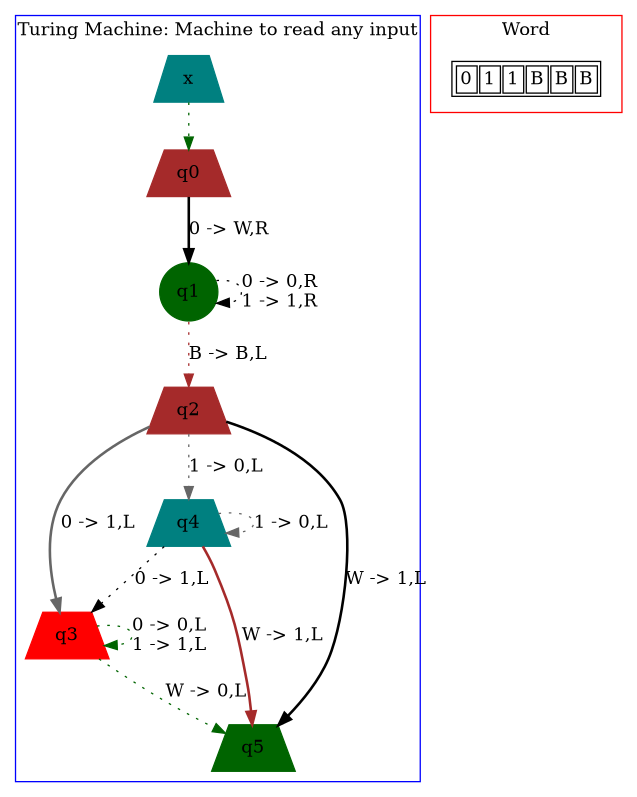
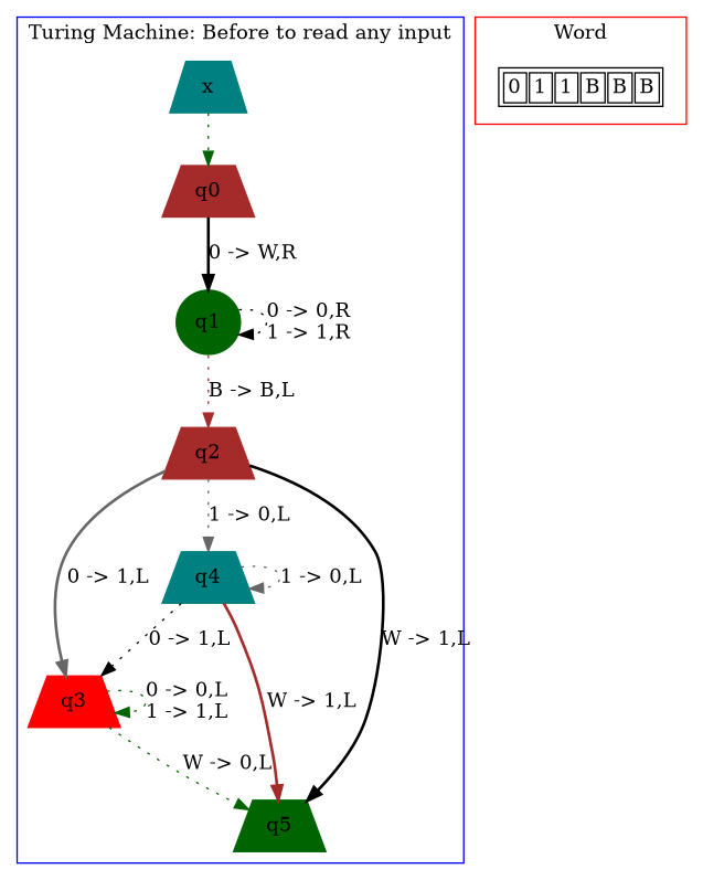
  digraph {
    node [color=brown style=filled shape=trapezium]
    edge [color=black style=dotted]
    q0
    q1 [color=darkgreen shape=circle]
    q2
    q3 [color=red]
    q4 [color=teal]
    q5 [color=darkgreen]
    x [color=teal]
    n8 [label=<<TABLE> <TR> <TD><FONT>0</FONT></TD> <TD><FONT>1</FONT></TD> <TD><FONT>1</FONT></TD> <TD><FONT>B</FONT></TD> <TD><FONT>B</FONT></TD> <TD><FONT>B</FONT></TD> </TR> </TABLE>> shape=plaintext color="" style=""]
    subgraph cluster_1 {
      color=blue
-     label="Turing Machine: Machine to read any input"
+     label="Turing Machine: Before to read any input"
      q0
      q1
      q2
      q3
      q4
      q5
      x
    }
    subgraph cluster_2 {
      color=red
      label=Word
      n8
    }
    q0 -> q1 [label="0 -> W,R" style=bold]
    q1 -> q1 [label="0 -> 0,R\n1 -> 1,R"]
    q1 -> q2 [label="B -> B,L" color=brown]
    q2 -> q3 [label="0 -> 1,L" color=gray40 style=bold]
    q2 -> q4 [label="1 -> 0,L" color=gray40]
    q2 -> q5 [label="W -> 1,L" style=bold]
    q3 -> q3 [label="0 -> 0,L\n1 -> 1,L" color=darkgreen]
    q3 -> q5 [label="W -> 0,L" color=darkgreen]
    q4 -> q3 [label="0 -> 1,L"]
    q4 -> q4 [label="1 -> 0,L" color=gray40]
    q4 -> q5 [label="W -> 1,L" color=brown style=bold]
    x -> q0 [color=darkgreen]
  }
